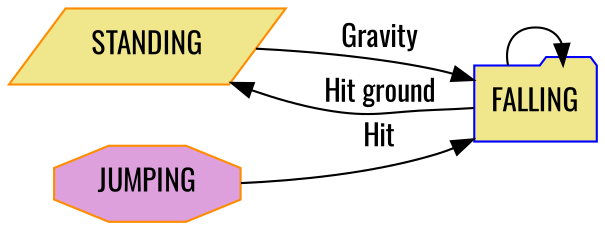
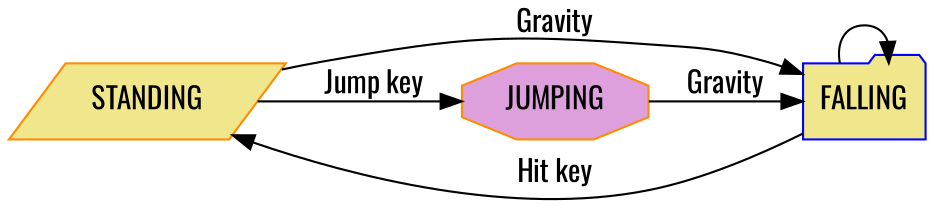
  digraph {
    fontname=Oswald
    rankdir=LR
    splines=true
    node [color=darkorange fillcolor=khaki fontname=Oswald style=filled]
    edge [fontname=Oswald]
    n1 [label=STANDING shape=parallelogram]
    n2 [color=blue label=FALLING shape=folder]
    n3 [fillcolor=plum label=JUMPING shape=octagon]
    n1 -> n2 [label=Gravity]
-   n2 -> n1 [label="Hit ground"]
+   n1 -> n3 [label="Jump key"]
+   n2 -> n1 [label="Hit key"]
    n2 -> n2
-   n3 -> n2 [label=Hit]
+   n3 -> n2 [label=Gravity]
  }
